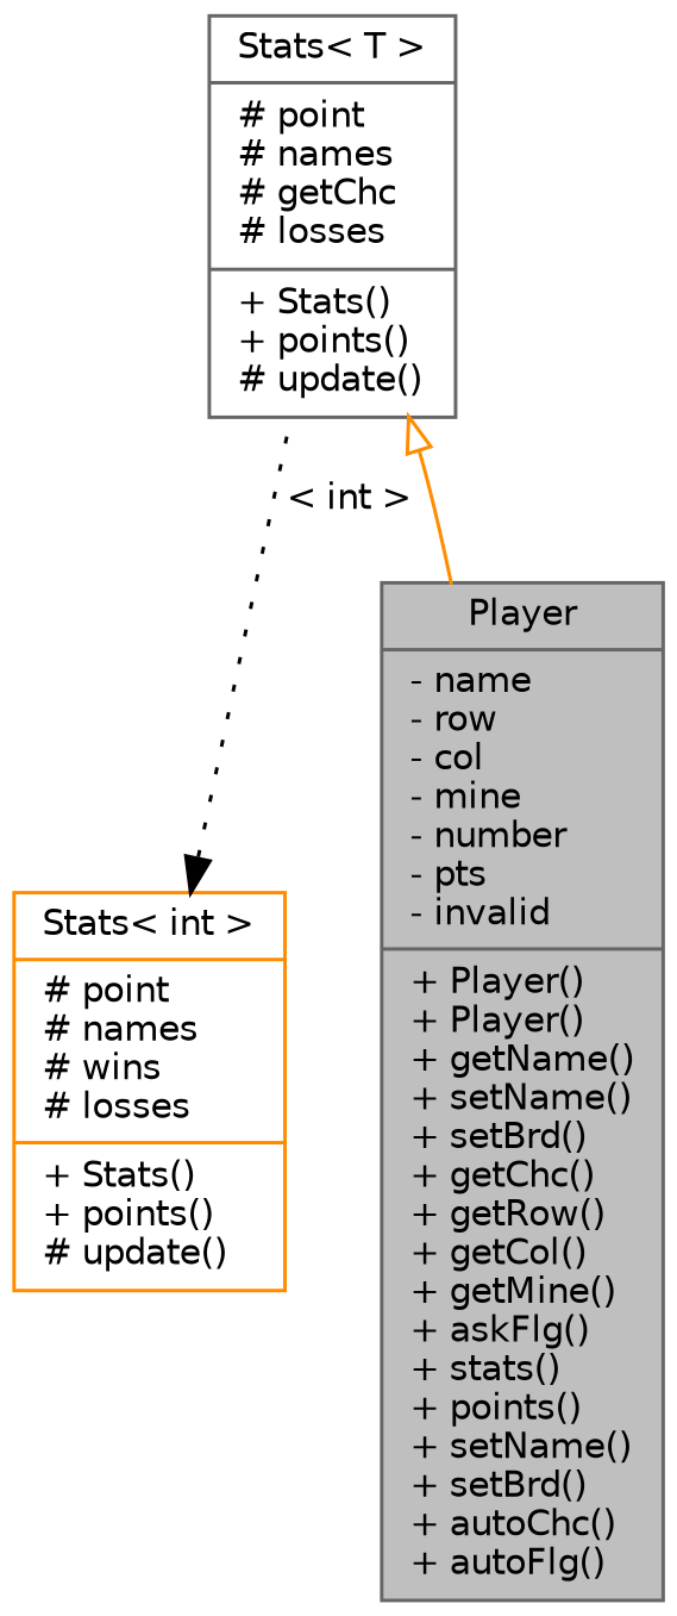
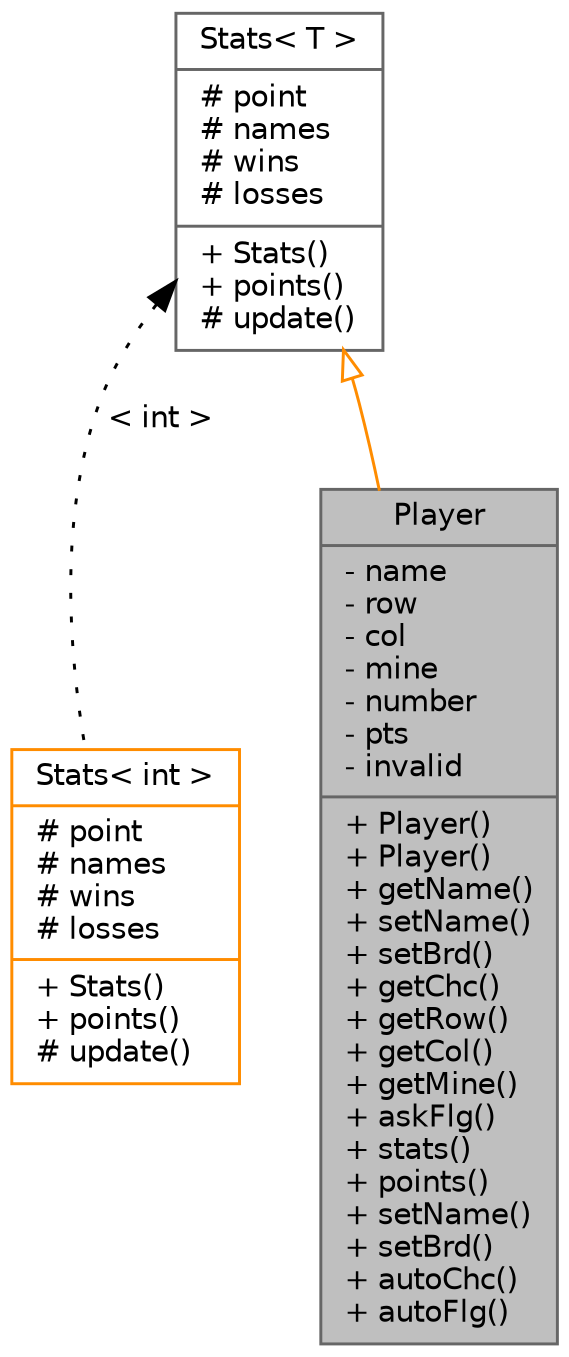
  digraph {
    node [color=gray40 fillcolor=white fontname=Helvetica fontsize=10 shape=record style=filled]
    edge [dir=back fontname=Helvetica fontsize=10 labelfontname=Helvetica labelfontsize=10]
    n1 [fillcolor=grey75 fontcolor=black height=0.2 label="{Player\n|- name\l- row\l- col\l- mine\l- number\l- pts\l- invalid\l|+ Player()\l+ Player()\l+ getName()\l+ setName()\l+ setBrd()\l+ getChc()\l+ getRow()\l+ getCol()\l+ getMine()\l+ askFlg()\l+ stats()\l+ points()\l+ setName()\l+ setBrd()\l+ autoChc()\l+ autoFlg()\l}" width=0.4]
    n2 [color=darkorange height=0.2 label="{Stats\< int \>\n|# point\l# names\l# wins\l# losses\l|+ Stats()\l+ points()\l# update()\l}" width=0.4]
-   n3 [height=0.2 label="{Stats\< T \>\n|# point\l# names\l# getChc\l# losses\l|+ Stats()\l+ points()\l# update()\l}" width=0.4]
+   n3 [height=0.2 label="{Stats\< T \>\n|# point\l# names\l# wins\l# losses\l|+ Stats()\l+ points()\l# update()\l}" width=0.4]
    n3 -> n1 [arrowtail=onormal color=darkorange style=solid]
-   n2 -> n3 [color=black label=" \< int \>" style=dotted]
+   n3 -> n2 [color=black label=" \< int \>" style=dotted]
  }
